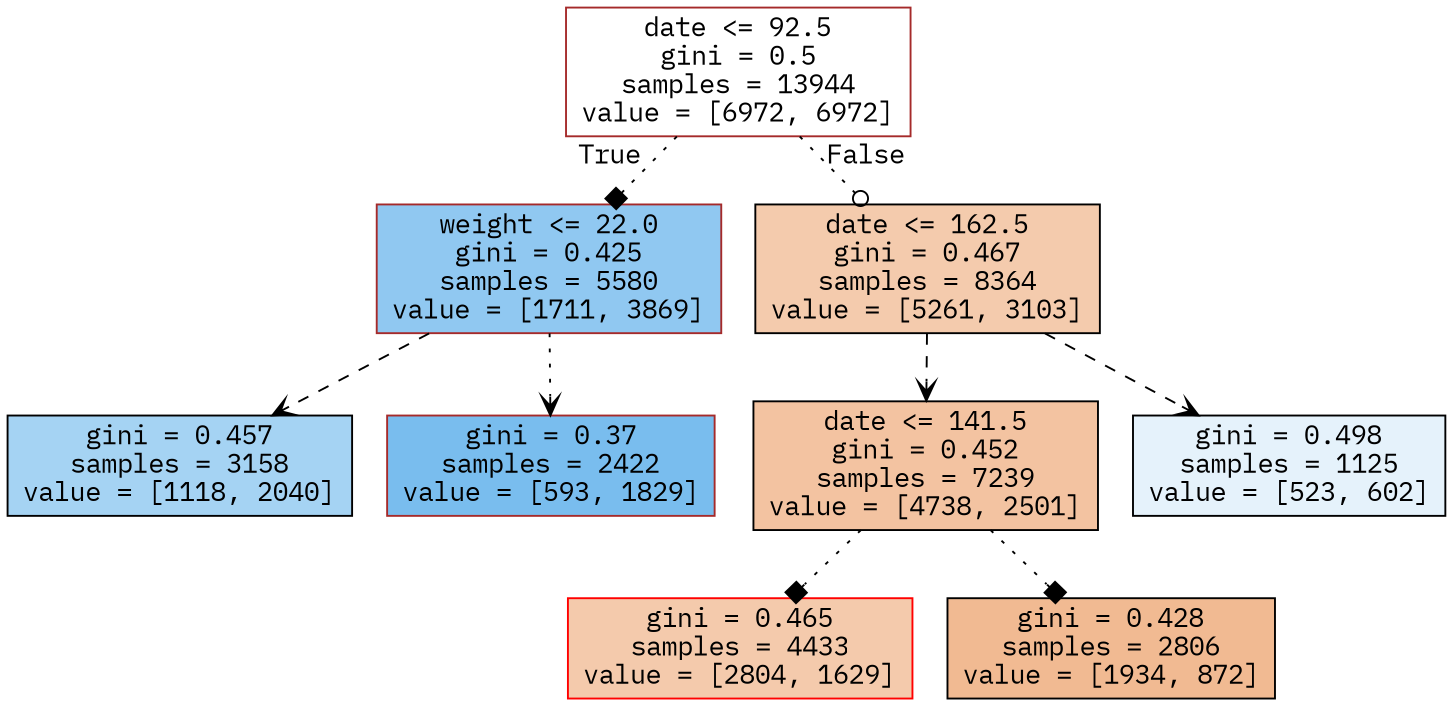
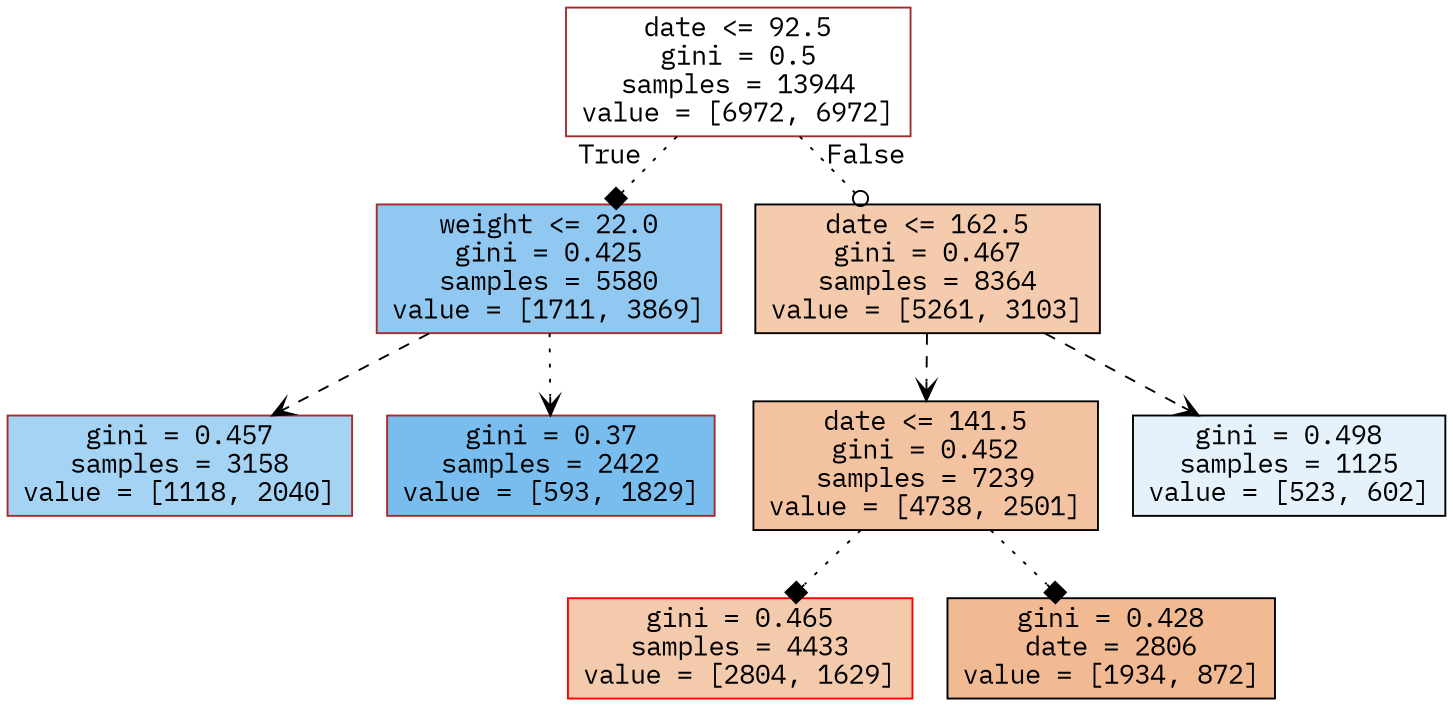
  digraph {
    fontname="IBM Plex Mono"
    node [color=black fontname="IBM Plex Mono" shape=box style=filled]
    edge [arrowhead=vee fontname="IBM Plex Mono" style=dotted]
    n1 [color=brown fillcolor="#e5813900" label="date <= 92.5\ngini = 0.5\nsamples = 13944\nvalue = [6972, 6972]"]
    n2 [color=brown fillcolor="#399de58e" label="weight <= 22.0\ngini = 0.425\nsamples = 5580\nvalue = [1711, 3869]"]
    n3 [fillcolor="#e5813969" label="date <= 162.5\ngini = 0.467\nsamples = 8364\nvalue = [5261, 3103]"]
-   n4 [fillcolor="#399de573" label="gini = 0.457\nsamples = 3158\nvalue = [1118, 2040]"]
+   n4 [color=brown fillcolor="#399de573" label="gini = 0.457\nsamples = 3158\nvalue = [1118, 2040]"]
    n5 [color=brown fillcolor="#399de5ac" label="gini = 0.37\nsamples = 2422\nvalue = [593, 1829]"]
    n6 [fillcolor="#e5813978" label="date <= 141.5\ngini = 0.452\nsamples = 7239\nvalue = [4738, 2501]"]
    n7 [fillcolor="#399de521" label="gini = 0.498\nsamples = 1125\nvalue = [523, 602]"]
    n8 [color=red fillcolor="#e581396b" label="gini = 0.465\nsamples = 4433\nvalue = [2804, 1629]"]
-   n9 [fillcolor="#e581398c" label="gini = 0.428\nsamples = 2806\nvalue = [1934, 872]"]
+   n9 [fillcolor="#e581398c" label="gini = 0.428\ndate = 2806\nvalue = [1934, 872]"]
    n1 -> n2 [arrowhead=box headlabel=True labelangle=45 labeldistance=2.5]
    n1 -> n3 [arrowhead=odot headlabel=False labelangle=-45 labeldistance=2.5]
    n2 -> n4 [style=dashed]
    n2 -> n5
    n3 -> n6 [style=dashed]
    n3 -> n7 [style=dashed]
    n6 -> n8 [arrowhead=box]
    n6 -> n9 [arrowhead=box]
  }
